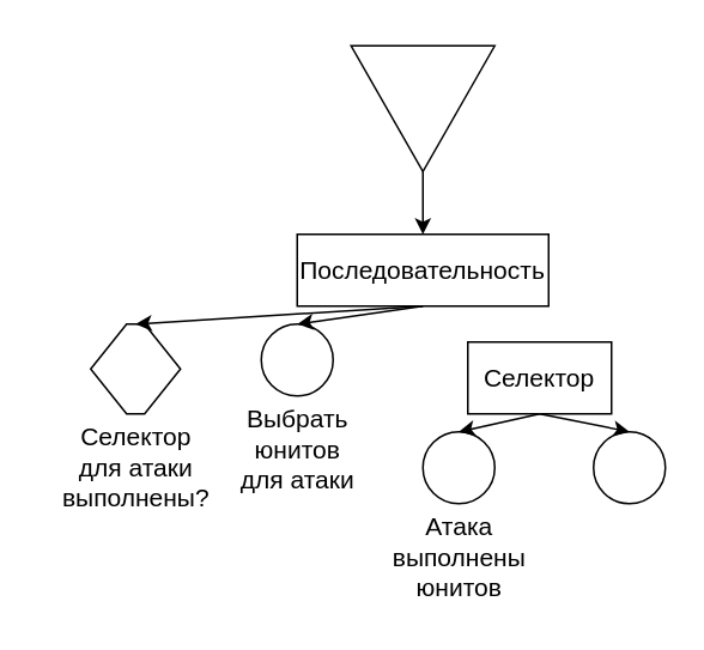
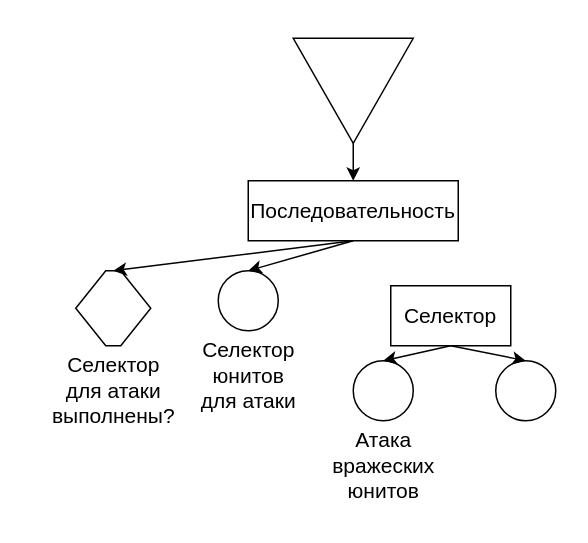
  <mxCell id="0" />
  <mxCell id="1" parent="0" />
  <mxCell id="2" value="" style="triangle;whiteSpace=wrap;html=1;rotation=90;" vertex="1" parent="1"><mxGeometry x="200" y="20" width="70" height="80" as="geometry" /></mxCell>
  <mxCell id="3" value="" style="shape=hexagon;perimeter=hexagonPerimeter2;whiteSpace=wrap;html=1;fixedSize=1;" vertex="1" parent="1"><mxGeometry x="50" y="180" width="50" height="50" as="geometry" /></mxCell>
  <mxCell id="4" value="&lt;font style=&quot;font-size: 14px;&quot;&gt;Селектор &lt;br&gt;для атаки &lt;br&gt;выполнены?&lt;/font&gt;" style="text;html=1;align=center;verticalAlign=middle;resizable=0;points=[];autosize=1;strokeColor=none;fillColor=none;" vertex="1" parent="1"><mxGeometry x="20" y="230" width="110" height="60" as="geometry" /></mxCell>
  <mxCell id="5" value="" style="ellipse;whiteSpace=wrap;html=1;aspect=fixed;" vertex="1" parent="1"><mxGeometry x="145" y="180" width="40" height="40" as="geometry" /></mxCell>
- <mxCell id="6" value="&lt;span style=&quot;font-size: 14px;&quot;&gt;Выбрать &lt;br&gt;юнитов &lt;br&gt;для атаки&lt;/span&gt;" style="text;html=1;align=center;verticalAlign=middle;resizable=0;points=[];autosize=1;strokeColor=none;fillColor=none;" vertex="1" parent="1"><mxGeometry x="120" y="220" width="90" height="60" as="geometry" /></mxCell>
+ <mxCell id="6" value="&lt;span style=&quot;font-size: 14px;&quot;&gt;Селектор &lt;br&gt;юнитов &lt;br&gt;для атаки&lt;/span&gt;" style="text;html=1;align=center;verticalAlign=middle;resizable=0;points=[];autosize=1;strokeColor=none;fillColor=none;" vertex="1" parent="1"><mxGeometry x="120" y="220" width="90" height="60" as="geometry" /></mxCell>
  <mxCell id="7" value="&lt;font style=&quot;font-size: 14px;&quot;&gt;Селектор&lt;/font&gt;" style="whiteSpace=wrap;html=1;rounded=0;" vertex="1" parent="1"><mxGeometry x="260" y="190" width="80" height="40" as="geometry" /></mxCell>
- <mxCell id="8" value="&lt;font style=&quot;font-size: 14px;&quot;&gt;Последовательность&lt;/font&gt;" style="rounded=0;whiteSpace=wrap;html=1;" vertex="1" parent="1"><mxGeometry x="165" y="130" width="140" height="40" as="geometry" /></mxCell>
+ <mxCell id="8" value="&lt;font style=&quot;font-size: 14px;&quot;&gt;Последовательность&lt;/font&gt;" style="rounded=0;whiteSpace=wrap;html=1;" vertex="1" parent="1"><mxGeometry x="165" y="120" width="140" height="40" as="geometry" /></mxCell>
  <mxCell id="9" value="" style="endArrow=classic;html=1;rounded=0;exitX=1;exitY=0.5;exitDx=0;exitDy=0;entryX=0.5;entryY=0;entryDx=0;entryDy=0;" edge="1" parent="1" source="2" target="8"><mxGeometry width="50" height="50" relative="1" as="geometry"><mxPoint x="270" y="230" as="sourcePoint" /><mxPoint x="320" y="180" as="targetPoint" /></mxGeometry></mxCell>
  <mxCell id="10" value="" style="endArrow=classic;html=1;rounded=0;exitX=0.5;exitY=1;exitDx=0;exitDy=0;entryX=0.5;entryY=0;entryDx=0;entryDy=0;" edge="1" parent="1" source="8" target="3"><mxGeometry width="50" height="50" relative="1" as="geometry"><mxPoint x="270" y="230" as="sourcePoint" /><mxPoint x="320" y="180" as="targetPoint" /></mxGeometry></mxCell>
  <mxCell id="11" value="" style="endArrow=classic;html=1;rounded=0;exitX=0.5;exitY=1;exitDx=0;exitDy=0;entryX=0.5;entryY=0;entryDx=0;entryDy=0;" edge="1" parent="1" source="8" target="5"><mxGeometry width="50" height="50" relative="1" as="geometry"><mxPoint x="270" y="230" as="sourcePoint" /><mxPoint x="320" y="180" as="targetPoint" /></mxGeometry></mxCell>
  <mxCell id="12" value="" style="ellipse;whiteSpace=wrap;html=1;aspect=fixed;" vertex="1" parent="1"><mxGeometry x="235" y="240" width="40" height="40" as="geometry" /></mxCell>
- <mxCell id="13" value="&lt;span style=&quot;font-size: 14px;&quot;&gt;Атака &lt;br&gt;выполнены &lt;br&gt;юнитов&lt;/span&gt;" style="text;html=1;align=center;verticalAlign=middle;resizable=0;points=[];autosize=1;strokeColor=none;fillColor=none;" vertex="1" parent="1"><mxGeometry x="210" y="280" width="90" height="60" as="geometry" /></mxCell>
+ <mxCell id="13" value="&lt;span style=&quot;font-size: 14px;&quot;&gt;Атака &lt;br&gt;вражеских &lt;br&gt;юнитов&lt;/span&gt;" style="text;html=1;align=center;verticalAlign=middle;resizable=0;points=[];autosize=1;strokeColor=none;fillColor=none;" vertex="1" parent="1"><mxGeometry x="210" y="280" width="90" height="60" as="geometry" /></mxCell>
  <mxCell id="14" value="" style="ellipse;whiteSpace=wrap;html=1;aspect=fixed;" vertex="1" parent="1"><mxGeometry x="330" y="240" width="40" height="40" as="geometry" /></mxCell>
  <mxCell id="15" value="" style="endArrow=classic;html=1;rounded=0;exitX=0.5;exitY=1;exitDx=0;exitDy=0;entryX=0.5;entryY=0;entryDx=0;entryDy=0;" edge="1" parent="1" source="7" target="12"><mxGeometry width="50" height="50" relative="1" as="geometry"><mxPoint x="270" y="230" as="sourcePoint" /><mxPoint x="320" y="180" as="targetPoint" /></mxGeometry></mxCell>
  <mxCell id="16" value="" style="endArrow=classic;html=1;rounded=0;exitX=0.5;exitY=1;exitDx=0;exitDy=0;entryX=0.5;entryY=0;entryDx=0;entryDy=0;" edge="1" parent="1" source="7" target="14"><mxGeometry width="50" height="50" relative="1" as="geometry"><mxPoint x="270" y="230" as="sourcePoint" /><mxPoint x="320" y="180" as="targetPoint" /></mxGeometry></mxCell>
